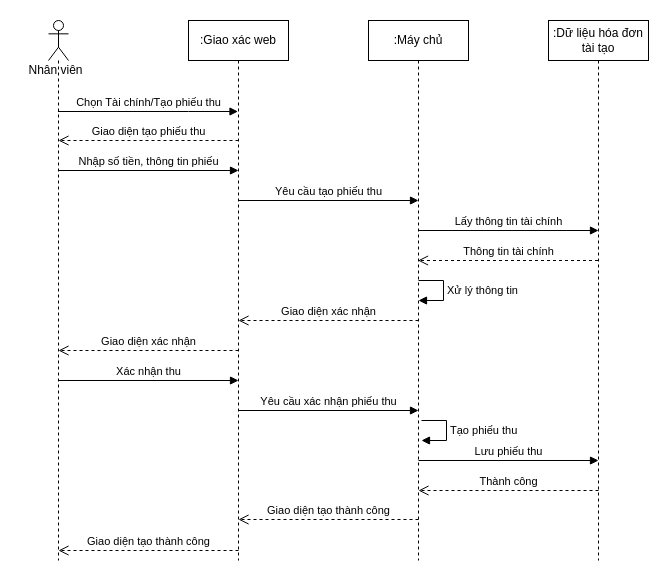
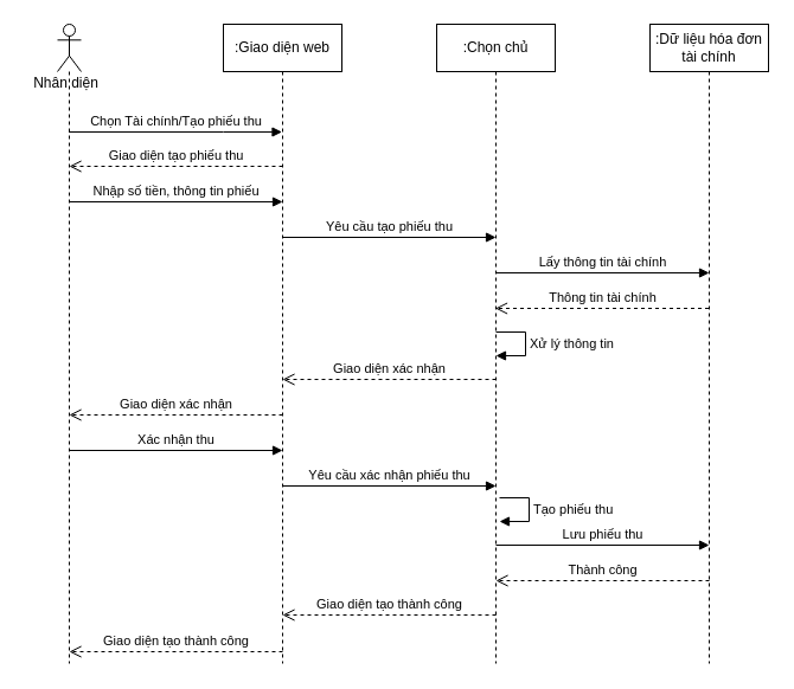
  <mxCell id="0" />
  <mxCell id="1" parent="0" />
  <mxCell id="2" value="" style="shape=umlLifeline;participant=umlActor;perimeter=lifelinePerimeter;whiteSpace=wrap;html=1;container=1;collapsible=0;recursiveResize=0;verticalAlign=top;spacingTop=36;outlineConnect=0;" vertex="1" parent="1"><mxGeometry x="48" y="20" width="20" height="540" as="geometry" /></mxCell>
- <mxCell id="3" value="Nhân viên" style="text;html=1;align=center;verticalAlign=middle;resizable=0;points=[];autosize=1;strokeColor=none;fillColor=none;" vertex="1" parent="1"><mxGeometry x="20" y="60" width="70" height="20" as="geometry" /></mxCell>
- <mxCell id="4" value=":Giao xác web" style="shape=umlLifeline;perimeter=lifelinePerimeter;whiteSpace=wrap;html=1;container=1;collapsible=0;recursiveResize=0;outlineConnect=0;" vertex="1" parent="1"><mxGeometry x="188" y="20" width="100" height="540" as="geometry" /></mxCell>
+ <mxCell id="3" value="Nhân diện" style="text;html=1;align=center;verticalAlign=middle;resizable=0;points=[];autosize=1;strokeColor=none;fillColor=none;" vertex="1" parent="1"><mxGeometry x="20" y="60" width="70" height="20" as="geometry" /></mxCell>
+ <mxCell id="4" value=":Giao diện web" style="shape=umlLifeline;perimeter=lifelinePerimeter;whiteSpace=wrap;html=1;container=1;collapsible=0;recursiveResize=0;outlineConnect=0;" vertex="1" parent="1"><mxGeometry x="188" y="20" width="100" height="540" as="geometry" /></mxCell>
  <mxCell id="5" value="Yêu cầu tạo phiếu thu" style="html=1;verticalAlign=bottom;endArrow=block;rounded=0;" edge="1" parent="4"><mxGeometry width="80" relative="1" as="geometry"><mxPoint x="50" y="180" as="sourcePoint" /><mxPoint x="230" y="180" as="targetPoint" /><Array as="points"><mxPoint x="180.5" y="180" /></Array></mxGeometry></mxCell>
- <mxCell id="6" value=":Máy chủ" style="shape=umlLifeline;perimeter=lifelinePerimeter;whiteSpace=wrap;html=1;container=1;collapsible=0;recursiveResize=0;outlineConnect=0;" vertex="1" parent="1"><mxGeometry x="368" y="20" width="100" height="540" as="geometry" /></mxCell>
+ <mxCell id="6" value=":Chọn chủ" style="shape=umlLifeline;perimeter=lifelinePerimeter;whiteSpace=wrap;html=1;container=1;collapsible=0;recursiveResize=0;outlineConnect=0;" vertex="1" parent="1"><mxGeometry x="368" y="20" width="100" height="540" as="geometry" /></mxCell>
  <mxCell id="7" value="Xử lý thông tin" style="edgeStyle=orthogonalEdgeStyle;html=1;align=left;spacingLeft=2;endArrow=block;rounded=0;entryX=1;entryY=0;" edge="1" parent="6"><mxGeometry relative="1" as="geometry"><mxPoint x="50" y="260" as="sourcePoint" /><Array as="points"><mxPoint x="75" y="260" /></Array><mxPoint x="50" y="280" as="targetPoint" /></mxGeometry></mxCell>
  <mxCell id="8" value="Yêu cầu xác nhận phiếu thu" style="html=1;verticalAlign=bottom;endArrow=block;rounded=0;" edge="1" parent="6"><mxGeometry width="80" relative="1" as="geometry"><mxPoint x="-130" y="390" as="sourcePoint" /><mxPoint x="50" y="390" as="targetPoint" /><Array as="points"><mxPoint x="0.5" y="390" /></Array></mxGeometry></mxCell>
- <mxCell id="9" value=":Dữ liệu hóa đơn tài tạo" style="shape=umlLifeline;perimeter=lifelinePerimeter;whiteSpace=wrap;html=1;container=1;collapsible=0;recursiveResize=0;outlineConnect=0;" vertex="1" parent="1"><mxGeometry x="548" y="20" width="100" height="540" as="geometry" /></mxCell>
+ <mxCell id="9" value=":Dữ liệu hóa đơn tài chính" style="shape=umlLifeline;perimeter=lifelinePerimeter;whiteSpace=wrap;html=1;container=1;collapsible=0;recursiveResize=0;outlineConnect=0;" vertex="1" parent="1"><mxGeometry x="548" y="20" width="100" height="540" as="geometry" /></mxCell>
  <mxCell id="10" value="Lưu phiếu thu" style="html=1;verticalAlign=bottom;endArrow=block;rounded=0;" edge="1" parent="9"><mxGeometry width="80" relative="1" as="geometry"><mxPoint x="-130" y="440" as="sourcePoint" /><mxPoint x="50" y="440" as="targetPoint" /><Array as="points"><mxPoint x="0.5" y="440" /></Array></mxGeometry></mxCell>
  <mxCell id="11" value="Thành công" style="html=1;verticalAlign=bottom;endArrow=open;dashed=1;endSize=8;rounded=0;" edge="1" parent="9"><mxGeometry relative="1" as="geometry"><mxPoint x="50" y="470" as="sourcePoint" /><mxPoint x="-130" y="470" as="targetPoint" /><Array as="points"><mxPoint x="-69.5" y="470" /></Array></mxGeometry></mxCell>
  <mxCell id="12" value="Chọn Tài chính/Tạo phiếu thu" style="html=1;verticalAlign=bottom;endArrow=block;rounded=0;" edge="1" parent="1"><mxGeometry width="80" relative="1" as="geometry"><mxPoint x="57.5" y="111" as="sourcePoint" /><mxPoint x="237.5" y="111" as="targetPoint" /><Array as="points"><mxPoint x="188" y="111" /></Array></mxGeometry></mxCell>
  <mxCell id="13" value="Lấy thông tin tài chính" style="html=1;verticalAlign=bottom;endArrow=block;rounded=0;" edge="1" parent="1"><mxGeometry width="80" relative="1" as="geometry"><mxPoint x="418" y="230" as="sourcePoint" /><mxPoint x="598" y="230" as="targetPoint" /><Array as="points"><mxPoint x="548.5" y="230" /></Array></mxGeometry></mxCell>
  <mxCell id="14" value="Thông tin tài chính" style="html=1;verticalAlign=bottom;endArrow=open;dashed=1;endSize=8;rounded=0;" edge="1" parent="1"><mxGeometry relative="1" as="geometry"><mxPoint x="597.5" y="260" as="sourcePoint" /><mxPoint x="417.5" y="260" as="targetPoint" /><Array as="points"><mxPoint x="478" y="260" /></Array></mxGeometry></mxCell>
  <mxCell id="15" value="Giao diện tạo phiếu thu" style="html=1;verticalAlign=bottom;endArrow=open;dashed=1;endSize=8;rounded=0;" edge="1" parent="1"><mxGeometry relative="1" as="geometry"><mxPoint x="238" y="140" as="sourcePoint" /><mxPoint x="58" y="140" as="targetPoint" /><Array as="points"><mxPoint x="118.5" y="140" /></Array></mxGeometry></mxCell>
  <mxCell id="16" value="Nhập số tiền, thông tin phiếu" style="html=1;verticalAlign=bottom;endArrow=block;rounded=0;" edge="1" parent="1"><mxGeometry width="80" relative="1" as="geometry"><mxPoint x="58" y="170" as="sourcePoint" /><mxPoint x="238" y="170" as="targetPoint" /><Array as="points"><mxPoint x="188.5" y="170" /></Array></mxGeometry></mxCell>
  <mxCell id="17" value="Giao diện xác nhận" style="html=1;verticalAlign=bottom;endArrow=open;dashed=1;endSize=8;rounded=0;" edge="1" parent="1"><mxGeometry relative="1" as="geometry"><mxPoint x="418" y="320" as="sourcePoint" /><mxPoint x="238" y="320" as="targetPoint" /><Array as="points"><mxPoint x="298.5" y="320" /></Array></mxGeometry></mxCell>
  <mxCell id="18" value="Giao diện xác nhận" style="html=1;verticalAlign=bottom;endArrow=open;dashed=1;endSize=8;rounded=0;" edge="1" parent="1"><mxGeometry relative="1" as="geometry"><mxPoint x="238" y="350" as="sourcePoint" /><mxPoint x="58" y="350" as="targetPoint" /><Array as="points"><mxPoint x="118.5" y="350" /></Array></mxGeometry></mxCell>
  <mxCell id="19" value="Xác nhận thu" style="html=1;verticalAlign=bottom;endArrow=block;rounded=0;" edge="1" parent="1"><mxGeometry width="80" relative="1" as="geometry"><mxPoint x="58" y="380" as="sourcePoint" /><mxPoint x="238" y="380" as="targetPoint" /><Array as="points"><mxPoint x="188.5" y="380" /></Array></mxGeometry></mxCell>
  <mxCell id="20" value="Tạo phiếu thu" style="edgeStyle=orthogonalEdgeStyle;html=1;align=left;spacingLeft=2;endArrow=block;rounded=0;entryX=1;entryY=0;" edge="1" parent="1"><mxGeometry relative="1" as="geometry"><mxPoint x="421" y="420" as="sourcePoint" /><Array as="points"><mxPoint x="446" y="420" /></Array><mxPoint x="421" y="440" as="targetPoint" /></mxGeometry></mxCell>
  <mxCell id="21" value="Giao diện tạo thành công" style="html=1;verticalAlign=bottom;endArrow=open;dashed=1;endSize=8;rounded=0;" edge="1" parent="1"><mxGeometry relative="1" as="geometry"><mxPoint x="418" y="519" as="sourcePoint" /><mxPoint x="238" y="519" as="targetPoint" /><Array as="points"><mxPoint x="298.5" y="519" /></Array></mxGeometry></mxCell>
  <mxCell id="22" value="Giao diện tạo thành công" style="html=1;verticalAlign=bottom;endArrow=open;dashed=1;endSize=8;rounded=0;" edge="1" parent="1"><mxGeometry relative="1" as="geometry"><mxPoint x="238" y="550" as="sourcePoint" /><mxPoint x="58" y="550" as="targetPoint" /><Array as="points"><mxPoint x="118.5" y="550" /></Array></mxGeometry></mxCell>
